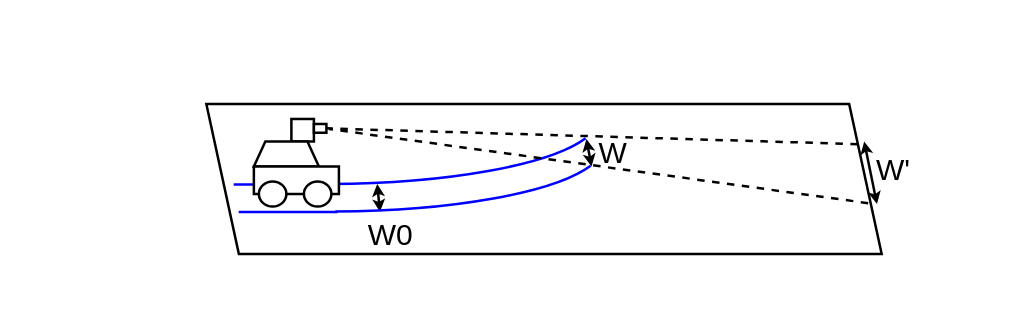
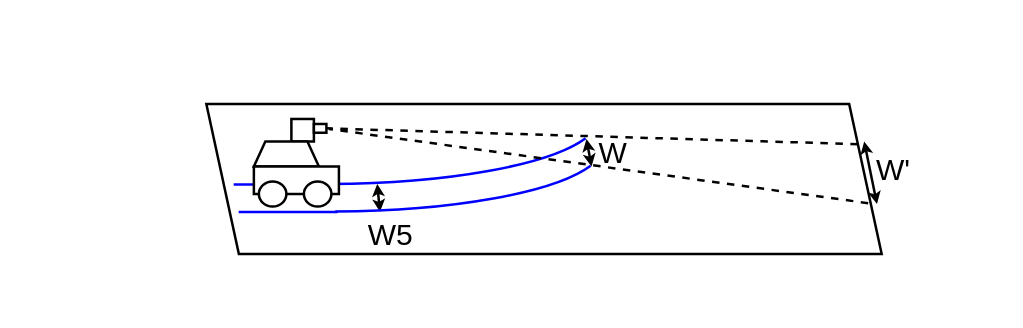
  <mxCell id="0" />
  <mxCell id="1" parent="0" />
  <mxCell id="2" value="" style="shape=parallelogram;perimeter=parallelogramPerimeter;whiteSpace=wrap;html=1;fixedSize=1;size=13;flipH=1;" vertex="1" parent="1"><mxGeometry x="82" y="41" width="270" height="60" as="geometry" /></mxCell>
  <mxCell id="3" value="" style="verticalLabelPosition=bottom;verticalAlign=top;html=1;shape=mxgraph.basic.arc;startAngle=0.3;endAngle=0.497;strokeColor=#0000FF;" vertex="1" parent="1"><mxGeometry x="20" y="20" width="219" height="53" as="geometry" /></mxCell>
  <mxCell id="4" value="" style="rounded=0;whiteSpace=wrap;html=1;" vertex="1" parent="1"><mxGeometry x="116" y="47" width="9" height="9" as="geometry" /></mxCell>
  <mxCell id="5" value="" style="rounded=0;whiteSpace=wrap;html=1;" vertex="1" parent="1"><mxGeometry x="125" y="49" width="5" height="3.5" as="geometry" /></mxCell>
  <mxCell id="6" value="" style="shape=trapezoid;perimeter=trapezoidPerimeter;whiteSpace=wrap;html=1;fixedSize=1;size=4.586;" vertex="1" parent="1"><mxGeometry x="101" y="56" width="26" height="10" as="geometry" /></mxCell>
  <mxCell id="7" value="" style="endArrow=none;html=1;rounded=0;entryX=1;entryY=0.5;entryDx=0;entryDy=0;exitX=1;exitY=0.25;exitDx=0;exitDy=0;dashed=1;" edge="1" parent="1" source="2" target="5"><mxGeometry width="50" height="50" relative="1" as="geometry"><mxPoint x="188" y="130" as="sourcePoint" /><mxPoint x="238" y="80" as="targetPoint" /></mxGeometry></mxCell>
  <mxCell id="8" value="" style="endArrow=none;html=1;rounded=0;exitX=0.02;exitY=0.661;exitDx=0;exitDy=0;dashed=1;exitPerimeter=0;" edge="1" parent="1" source="2"><mxGeometry width="50" height="50" relative="1" as="geometry"><mxPoint x="352.479" y="67.058" as="sourcePoint" /><mxPoint x="131" y="51" as="targetPoint" /></mxGeometry></mxCell>
  <mxCell id="9" value="" style="endArrow=classic;startArrow=classic;html=1;rounded=0;entryX=0.595;entryY=0.999;entryDx=0;entryDy=0;entryPerimeter=0;targetPerimeterSpacing=0;endSize=2;startSize=2;exitX=0.591;exitY=1.002;exitDx=0;exitDy=0;exitPerimeter=0;" edge="1" parent="1" source="12" target="3"><mxGeometry width="50" height="50" relative="1" as="geometry"><mxPoint x="152" y="84" as="sourcePoint" /><mxPoint x="150.305" y="72.947" as="targetPoint" /></mxGeometry></mxCell>
  <mxCell id="10" value="" style="endArrow=classic;startArrow=classic;html=1;rounded=0;entryX=0.977;entryY=0.66;entryDx=0;entryDy=0;entryPerimeter=0;targetPerimeterSpacing=0;endSize=2;startSize=2;exitX=0.007;exitY=0.667;exitDx=0;exitDy=0;exitPerimeter=0;" edge="1" parent="1" source="2"><mxGeometry width="50" height="50" relative="1" as="geometry"><mxPoint x="347.04" y="67.02" as="sourcePoint" /><mxPoint x="345.003" y="56" as="targetPoint" /></mxGeometry></mxCell>
  <mxCell id="11" value="W'" style="text;html=1;strokeColor=none;fillColor=none;align=center;verticalAlign=middle;whiteSpace=wrap;rounded=0;strokeWidth=1;" vertex="1" parent="1"><mxGeometry x="327" y="52.5" width="60" height="30" as="geometry" /></mxCell>
  <mxCell id="12" value="" style="verticalLabelPosition=bottom;verticalAlign=top;html=1;shape=mxgraph.basic.arc;startAngle=0.3;endAngle=0.497;fillColor=none;strokeColor=#0000FF;" vertex="1" parent="1"><mxGeometry x="22" y="31" width="219" height="53" as="geometry" /></mxCell>
  <mxCell id="13" value="" style="endArrow=none;html=1;rounded=0;exitX=0.518;exitY=0.992;exitDx=0;exitDy=0;exitPerimeter=0;entryX=0.941;entryY=0.737;entryDx=0;entryDy=0;entryPerimeter=0;strokeColor=#0000FF;" edge="1" parent="1"><mxGeometry width="50" height="50" relative="1" as="geometry"><mxPoint x="134.442" y="84.2" as="sourcePoint" /><mxPoint x="94.93" y="84.22" as="targetPoint" /></mxGeometry></mxCell>
  <mxCell id="14" value="" style="endArrow=classic;startArrow=classic;html=1;rounded=0;entryX=0.977;entryY=0.66;entryDx=0;entryDy=0;entryPerimeter=0;targetPerimeterSpacing=0;endSize=2;startSize=2;" edge="1" parent="1" target="3"><mxGeometry width="50" height="50" relative="1" as="geometry"><mxPoint x="236" y="66" as="sourcePoint" /><mxPoint x="230.995" y="53.997" as="targetPoint" /></mxGeometry></mxCell>
- <mxCell id="15" value="W0" style="text;html=1;strokeColor=none;fillColor=none;align=center;verticalAlign=middle;whiteSpace=wrap;rounded=0;strokeWidth=1;" vertex="1" parent="1"><mxGeometry x="126" y="79" width="60" height="30" as="geometry" /></mxCell>
+ <mxCell id="15" value="W5" style="text;html=1;strokeColor=none;fillColor=none;align=center;verticalAlign=middle;whiteSpace=wrap;rounded=0;strokeWidth=1;" vertex="1" parent="1"><mxGeometry x="126" y="79" width="60" height="30" as="geometry" /></mxCell>
  <mxCell id="16" value="" style="endArrow=none;html=1;rounded=0;exitX=0.518;exitY=0.992;exitDx=0;exitDy=0;exitPerimeter=0;entryX=0.941;entryY=0.737;entryDx=0;entryDy=0;entryPerimeter=0;strokeColor=#0000FF;" edge="1" parent="1"><mxGeometry width="50" height="50" relative="1" as="geometry"><mxPoint x="132.442" y="73.2" as="sourcePoint" /><mxPoint x="92.93" y="73.22" as="targetPoint" /></mxGeometry></mxCell>
  <mxCell id="17" value="" style="rounded=0;whiteSpace=wrap;html=1;" vertex="1" parent="1"><mxGeometry x="101" y="66" width="34" height="11" as="geometry" /></mxCell>
  <mxCell id="18" value="" style="ellipse;whiteSpace=wrap;html=1;" vertex="1" parent="1"><mxGeometry x="103" y="72" width="11" height="10" as="geometry" /></mxCell>
  <mxCell id="19" value="" style="ellipse;whiteSpace=wrap;html=1;" vertex="1" parent="1"><mxGeometry x="121" y="72" width="11" height="10" as="geometry" /></mxCell>
  <mxCell id="20" value="W" style="text;html=1;strokeColor=none;fillColor=none;align=center;verticalAlign=middle;whiteSpace=wrap;rounded=0;strokeWidth=1;" vertex="1" parent="1"><mxGeometry x="215" y="46" width="60" height="30" as="geometry" /></mxCell>
